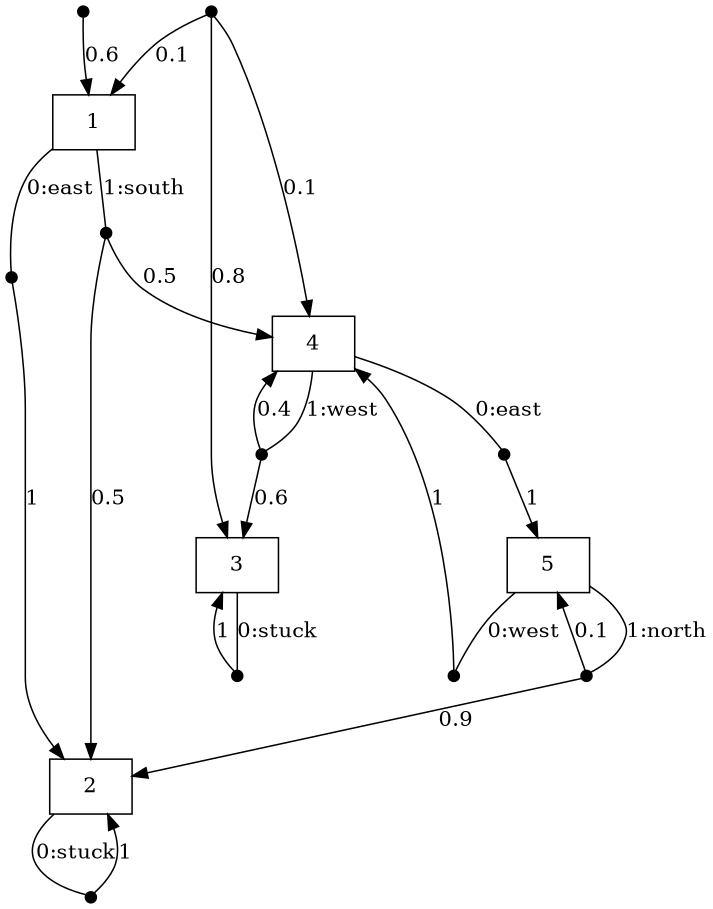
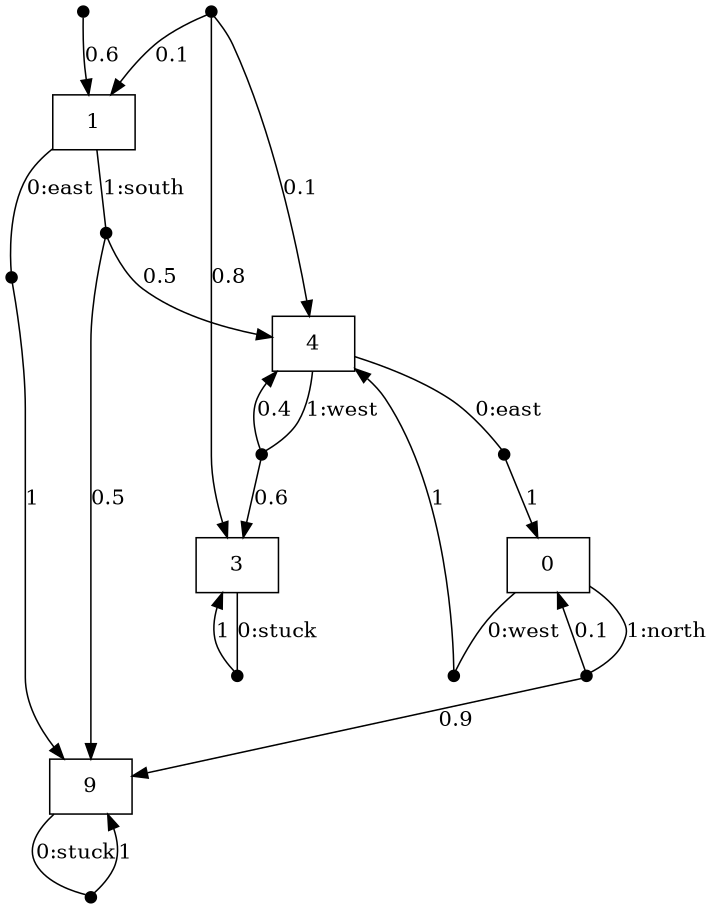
  digraph {
    node [shape=point]
    n0_0 [height=0.1 width=0.1]
    n2 [label=1 shape=box]
    n0_1 [height=0.1 width=0.1]
    n4 [label=3 shape=box]
    n5 [label=4 shape=box]
    n1_0 [height=0.1 width=0.1]
    n1_1 [height=0.1 width=0.1]
-   n8 [label=2 shape=box]
+   n8 [label=9 shape=box]
    n3_0 [height=0.1 width=0.1]
    n4_0 [height=0.1 width=0.1]
    n4_1 [height=0.1 width=0.1]
-   n12 [label=5 shape=box]
+   n12 [label=0 shape=box]
    n2_0 [height=0.1 width=0.1]
    n5_0 [height=0.1 width=0.1]
    n5_1 [height=0.1 width=0.1]
    n0_0 -> n2 [label=0.6]
    n2 -> n1_0 [arrowhead=none label="0:east"]
    n2 -> n1_1 [arrowhead=none label="1:south"]
    n0_1 -> n2 [label=0.1]
    n0_1 -> n4 [label=0.8]
    n0_1 -> n5 [label=0.1]
    n4 -> n3_0 [arrowhead=none label="0:stuck"]
    n5 -> n4_0 [arrowhead=none label="0:east"]
    n5 -> n4_1 [arrowhead=none label="1:west"]
    n1_0 -> n8 [label=1]
    n1_1 -> n5 [label=0.5]
    n1_1 -> n8 [label=0.5]
    n8 -> n2_0 [arrowhead=none label="0:stuck"]
    n3_0 -> n4 [label=1]
    n4_0 -> n12 [label=1]
    n4_1 -> n4 [label=0.6]
    n4_1 -> n5 [label=0.4]
    n12 -> n5_0 [arrowhead=none label="0:west"]
    n12 -> n5_1 [arrowhead=none label="1:north"]
    n2_0 -> n8 [label=1]
    n5_0 -> n5 [label=1]
    n5_1 -> n8 [label=0.9]
    n5_1 -> n12 [label=0.1]
  }
